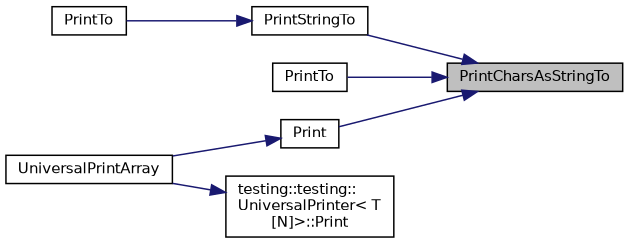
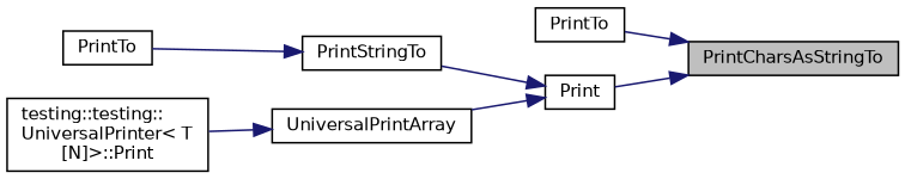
  digraph {
    rankdir=RL
    node [color=black fontname=Helvetica fontsize=10 shape=record]
    edge [color=midnightblue dir=back fontname=Helvetica fontsize=10 labelfontname=Helvetica labelfontsize=10 style=solid]
    n1 [fillcolor=grey75 fontcolor=black height=0.2 label=PrintCharsAsStringTo style=filled width=0.4]
    n2 [height=0.2 label=PrintStringTo width=0.4]
    n3 [height=0.2 label=PrintTo width=0.4]
    n4 [height=0.2 label=Print width=0.4]
    n5 [height=0.2 label=PrintTo width=0.4]
    n6 [height=0.2 label=UniversalPrintArray width=0.4]
    n7 [height=0.2 label="testing::testing::\lUniversalPrinter\< T\l[N]\>::Print" width=0.4]
-   n1 -> n2
+   n4 -> n2
    n1 -> n3
    n1 -> n4
    n2 -> n5
    n4 -> n6
-   n7 -> n6
+   n6 -> n7
  }
